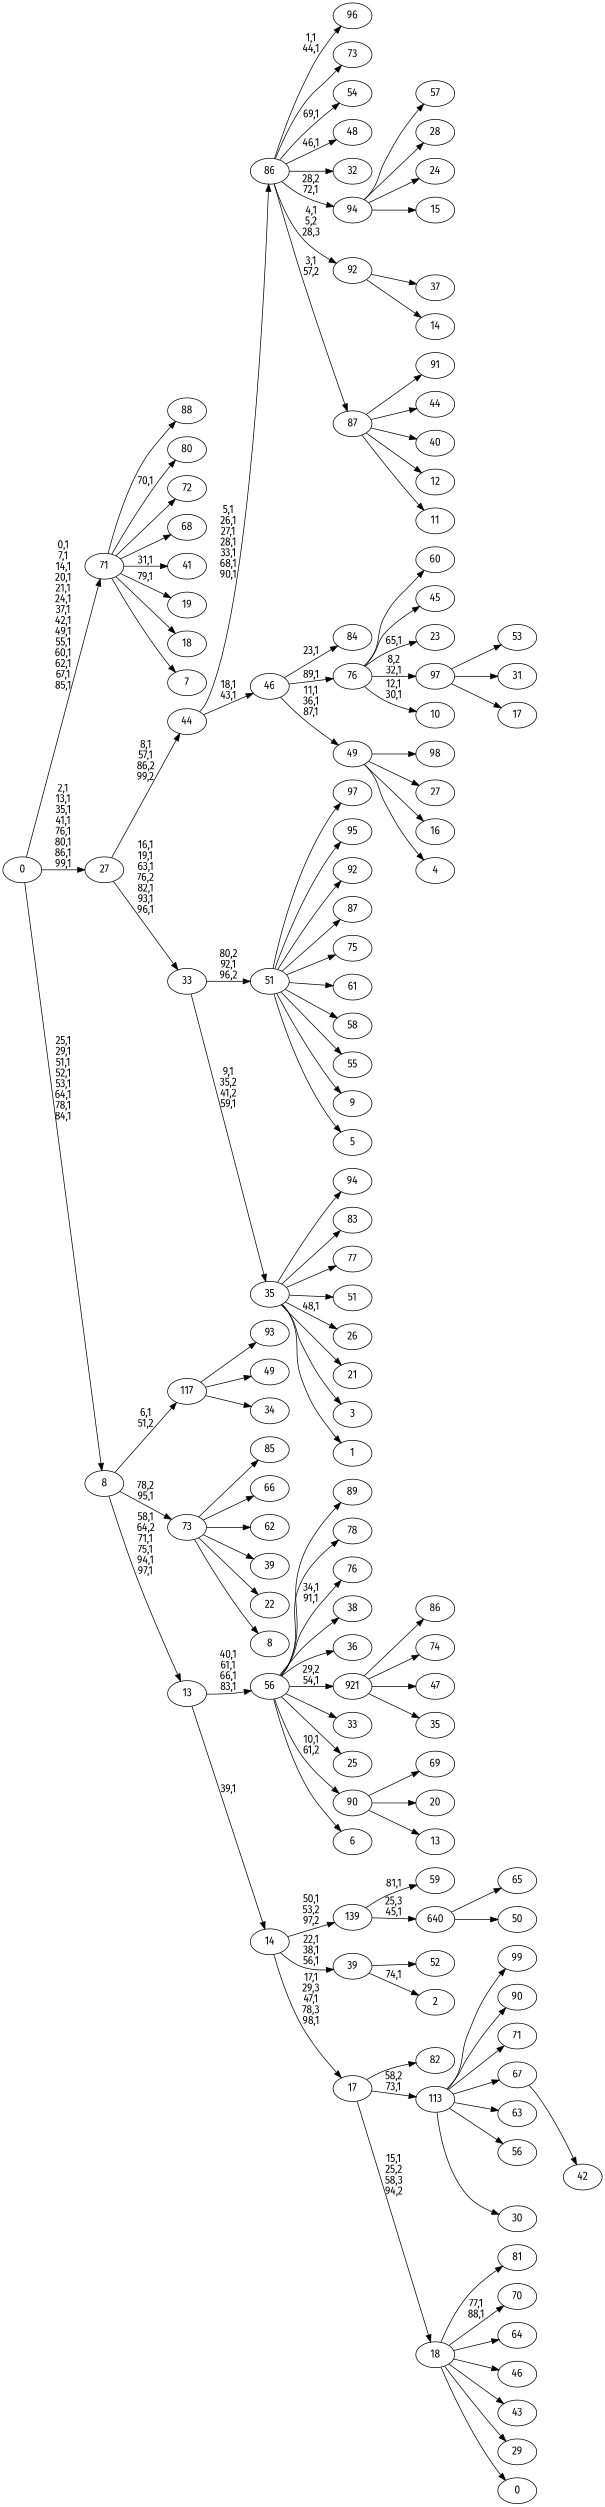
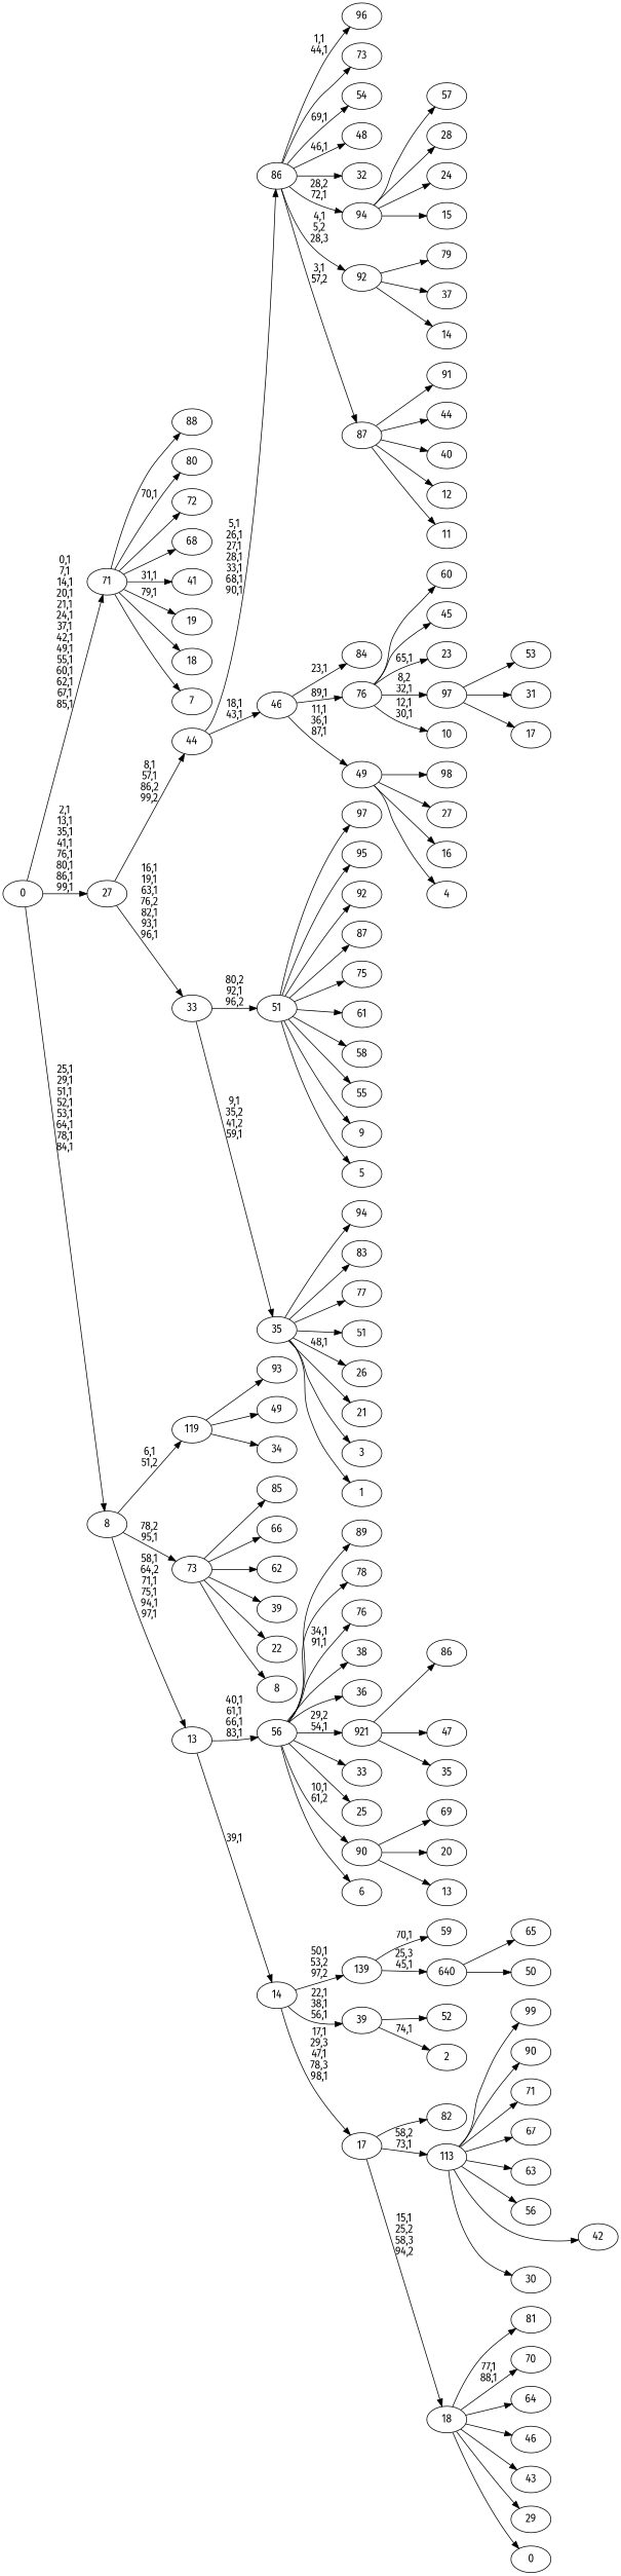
  digraph {
    fontname="Fira Sans"
    rankdir=LR
    node [fontname="Fira Sans"]
    edge [fontname="Fira Sans"]
    n1 [label=99]
    n2 [label=98]
    n3 [label=97]
    n4 [label=96]
    n5 [label=95]
    n6 [label=94]
    n7 [label=93]
    n8 [label=92]
    n9 [label=91]
    n10 [label=90]
    n11 [label=89]
    n12 [label=88]
    n13 [label=87]
    n14 [label=86]
    n15 [label=85]
    n16 [label=84]
    n17 [label=83]
    n18 [label=82]
    n19 [label=81]
    n20 [label=80]
+   n21 [label=79]
    n22 [label=78]
    n23 [label=77]
    n24 [label=76]
    n25 [label=75]
-   n26 [label=74]
    n27 [label=73]
    n28 [label=72]
    n29 [label=71]
    n30 [label=70]
    n31 [label=69]
    n32 [label=68]
    n33 [label=67]
    n34 [label=66]
    n35 [label=65]
    n36 [label=64]
    n37 [label=63]
    n38 [label=62]
    n39 [label=61]
    n40 [label=60]
    n41 [label=59]
    n42 [label=58]
    n43 [label=57]
    n44 [label=56]
    n45 [label=55]
    n46 [label=54]
    n47 [label=53]
    n48 [label=52]
    n49 [label=51]
    n50 [label=50]
    n51 [label=640]
    139
    n53 [label=49]
    n54 [label=48]
    n55 [label=47]
    n56 [label=46]
    n57 [label=45]
    n58 [label=44]
    n59 [label=43]
    n60 [label=42]
    n61 [label=41]
    n62 [label=40]
    n63 [label=39]
    n64 [label=38]
    n65 [label=37]
    n66 [label=36]
    n67 [label=35]
    n68 [label=921]
    n69 [label=34]
-   119 [label=117]
+   119
    n71 [label=33]
    n72 [label=32]
    n73 [label=31]
    n74 [label=30]
    n75 [label=113]
    n76 [label=29]
    n77 [label=28]
    n78 [label=27]
    n79 [label=26]
    n80 [label=25]
    n81 [label=24]
    n82 [label=23]
    n83 [label=22]
    n84 [label=21]
    n85 [label=20]
    n86 [label=19]
    n87 [label=18]
    n88 [label=17]
    97
    n90 [label=16]
    n91 [label=15]
    94
    n93 [label=14]
    92
    n95 [label=13]
    90
    n97 [label=12]
    n98 [label=11]
    87
    86
    n101 [label=10]
    76
    n103 [label=9]
    n104 [label=8]
    73
    n106 [label=7]
    71
    n108 [label=6]
    56
    n110 [label=5]
    51
    n112 [label=4]
    49
    46
    44
    n116 [label=3]
    n117 [label=2]
    39
    n119 [label=1]
    35
    33
    27
    n123 [label=0]
    18
    17
    14
    13
    8
    0
    n51 -> n35
    n51 -> n50
-   139 -> n41 [label="81,1"]
+   139 -> n41 [label="70,1"]
    139 -> n51 [label="25,3\n45,1"]
    n68 -> n14
-   n68 -> n26
    n68 -> n55
    n68 -> n67
    119 -> n7
    119 -> n53
    119 -> n69
    n75 -> n1
    n75 -> n10
    n75 -> n29
    n75 -> n33
    n75 -> n37
    n75 -> n44
-   n33 -> n60
+   n75 -> n60
    n75 -> n74
    97 -> n47
    97 -> n73
    97 -> n88
    94 -> n43
    94 -> n77
    94 -> n81
    94 -> n91
+   92 -> n21
    92 -> n65
    92 -> n93
    90 -> n31
    90 -> n85
    90 -> n95
    87 -> n9
    87 -> n58
    87 -> n62
    87 -> n97
    87 -> n98
    86 -> n4 [label="1,1\n44,1"]
    86 -> n27
    86 -> n46 [label="69,1"]
    86 -> n54 [label="46,1"]
    86 -> n72
    86 -> 94 [label="28,2\n72,1"]
    86 -> 92 [label="4,1\n5,2\n28,3"]
    86 -> 87 [label="3,1\n57,2"]
    76 -> n40
    76 -> n57
    76 -> n82 [label="65,1"]
    76 -> 97 [label="8,2\n32,1"]
    76 -> n101 [label="12,1\n30,1"]
    73 -> n15
    73 -> n34
    73 -> n38
    73 -> n63
    73 -> n83
    73 -> n104
    71 -> n12
    71 -> n20 [label="70,1"]
    71 -> n28
    71 -> n32
    71 -> n61 [label="31,1"]
    71 -> n86 [label="79,1"]
    71 -> n87
    71 -> n106
    56 -> n11
    56 -> n22
    56 -> n24 [label="34,1\n91,1"]
    56 -> n64
    56 -> n66
    56 -> n68 [label="29,2\n54,1"]
    56 -> n71
    56 -> n80
    56 -> 90 [label="10,1\n61,2"]
    56 -> n108
    51 -> n3
    51 -> n5
    51 -> n8
    51 -> n13
    51 -> n25
    51 -> n39
    51 -> n42
    51 -> n45
    51 -> n103
    51 -> n110
    49 -> n2
    49 -> n78
    49 -> n90
    49 -> n112
    46 -> n16 [label="23,1"]
    46 -> 76 [label="89,1"]
    46 -> 49 [label="11,1\n36,1\n87,1"]
    44 -> 86 [label="5,1\n26,1\n27,1\n28,1\n33,1\n68,1\n90,1"]
    44 -> 46 [label="18,1\n43,1"]
    39 -> n48
    39 -> n117 [label="74,1"]
    35 -> n6
    35 -> n17
    35 -> n23
    35 -> n49
    35 -> n79 [label="48,1"]
    35 -> n84
    35 -> n116
    35 -> n119
    33 -> 51 [label="80,2\n92,1\n96,2"]
    33 -> 35 [label="9,1\n35,2\n41,2\n59,1"]
    27 -> 44 [label="8,1\n57,1\n86,2\n99,2"]
    27 -> 33 [label="16,1\n19,1\n63,1\n76,2\n82,1\n93,1\n96,1"]
    18 -> n19
    18 -> n30 [label="77,1\n88,1"]
    18 -> n36
    18 -> n56
    18 -> n59
    18 -> n76
    18 -> n123
    17 -> n18
    17 -> n75 [label="58,2\n73,1"]
    17 -> 18 [label="15,1\n25,2\n58,3\n94,2"]
    14 -> 139 [label="50,1\n53,2\n97,2"]
    14 -> 39 [label="22,1\n38,1\n56,1"]
    14 -> 17 [label="17,1\n29,3\n47,1\n78,3\n98,1"]
    13 -> 56 [label="40,1\n61,1\n66,1\n83,1"]
    13 -> 14 [label="39,1"]
    8 -> 119 [label="6,1\n51,2"]
    8 -> 73 [label="78,2\n95,1"]
    8 -> 13 [label="58,1\n64,2\n71,1\n75,1\n94,1\n97,1"]
    0 -> 71 [label="0,1\n7,1\n14,1\n20,1\n21,1\n24,1\n37,1\n42,1\n49,1\n55,1\n60,1\n62,1\n67,1\n85,1"]
    0 -> 27 [label="2,1\n13,1\n35,1\n41,1\n76,1\n80,1\n86,1\n99,1"]
    0 -> 8 [label="25,1\n29,1\n51,1\n52,1\n53,1\n64,1\n78,1\n84,1"]
  }
